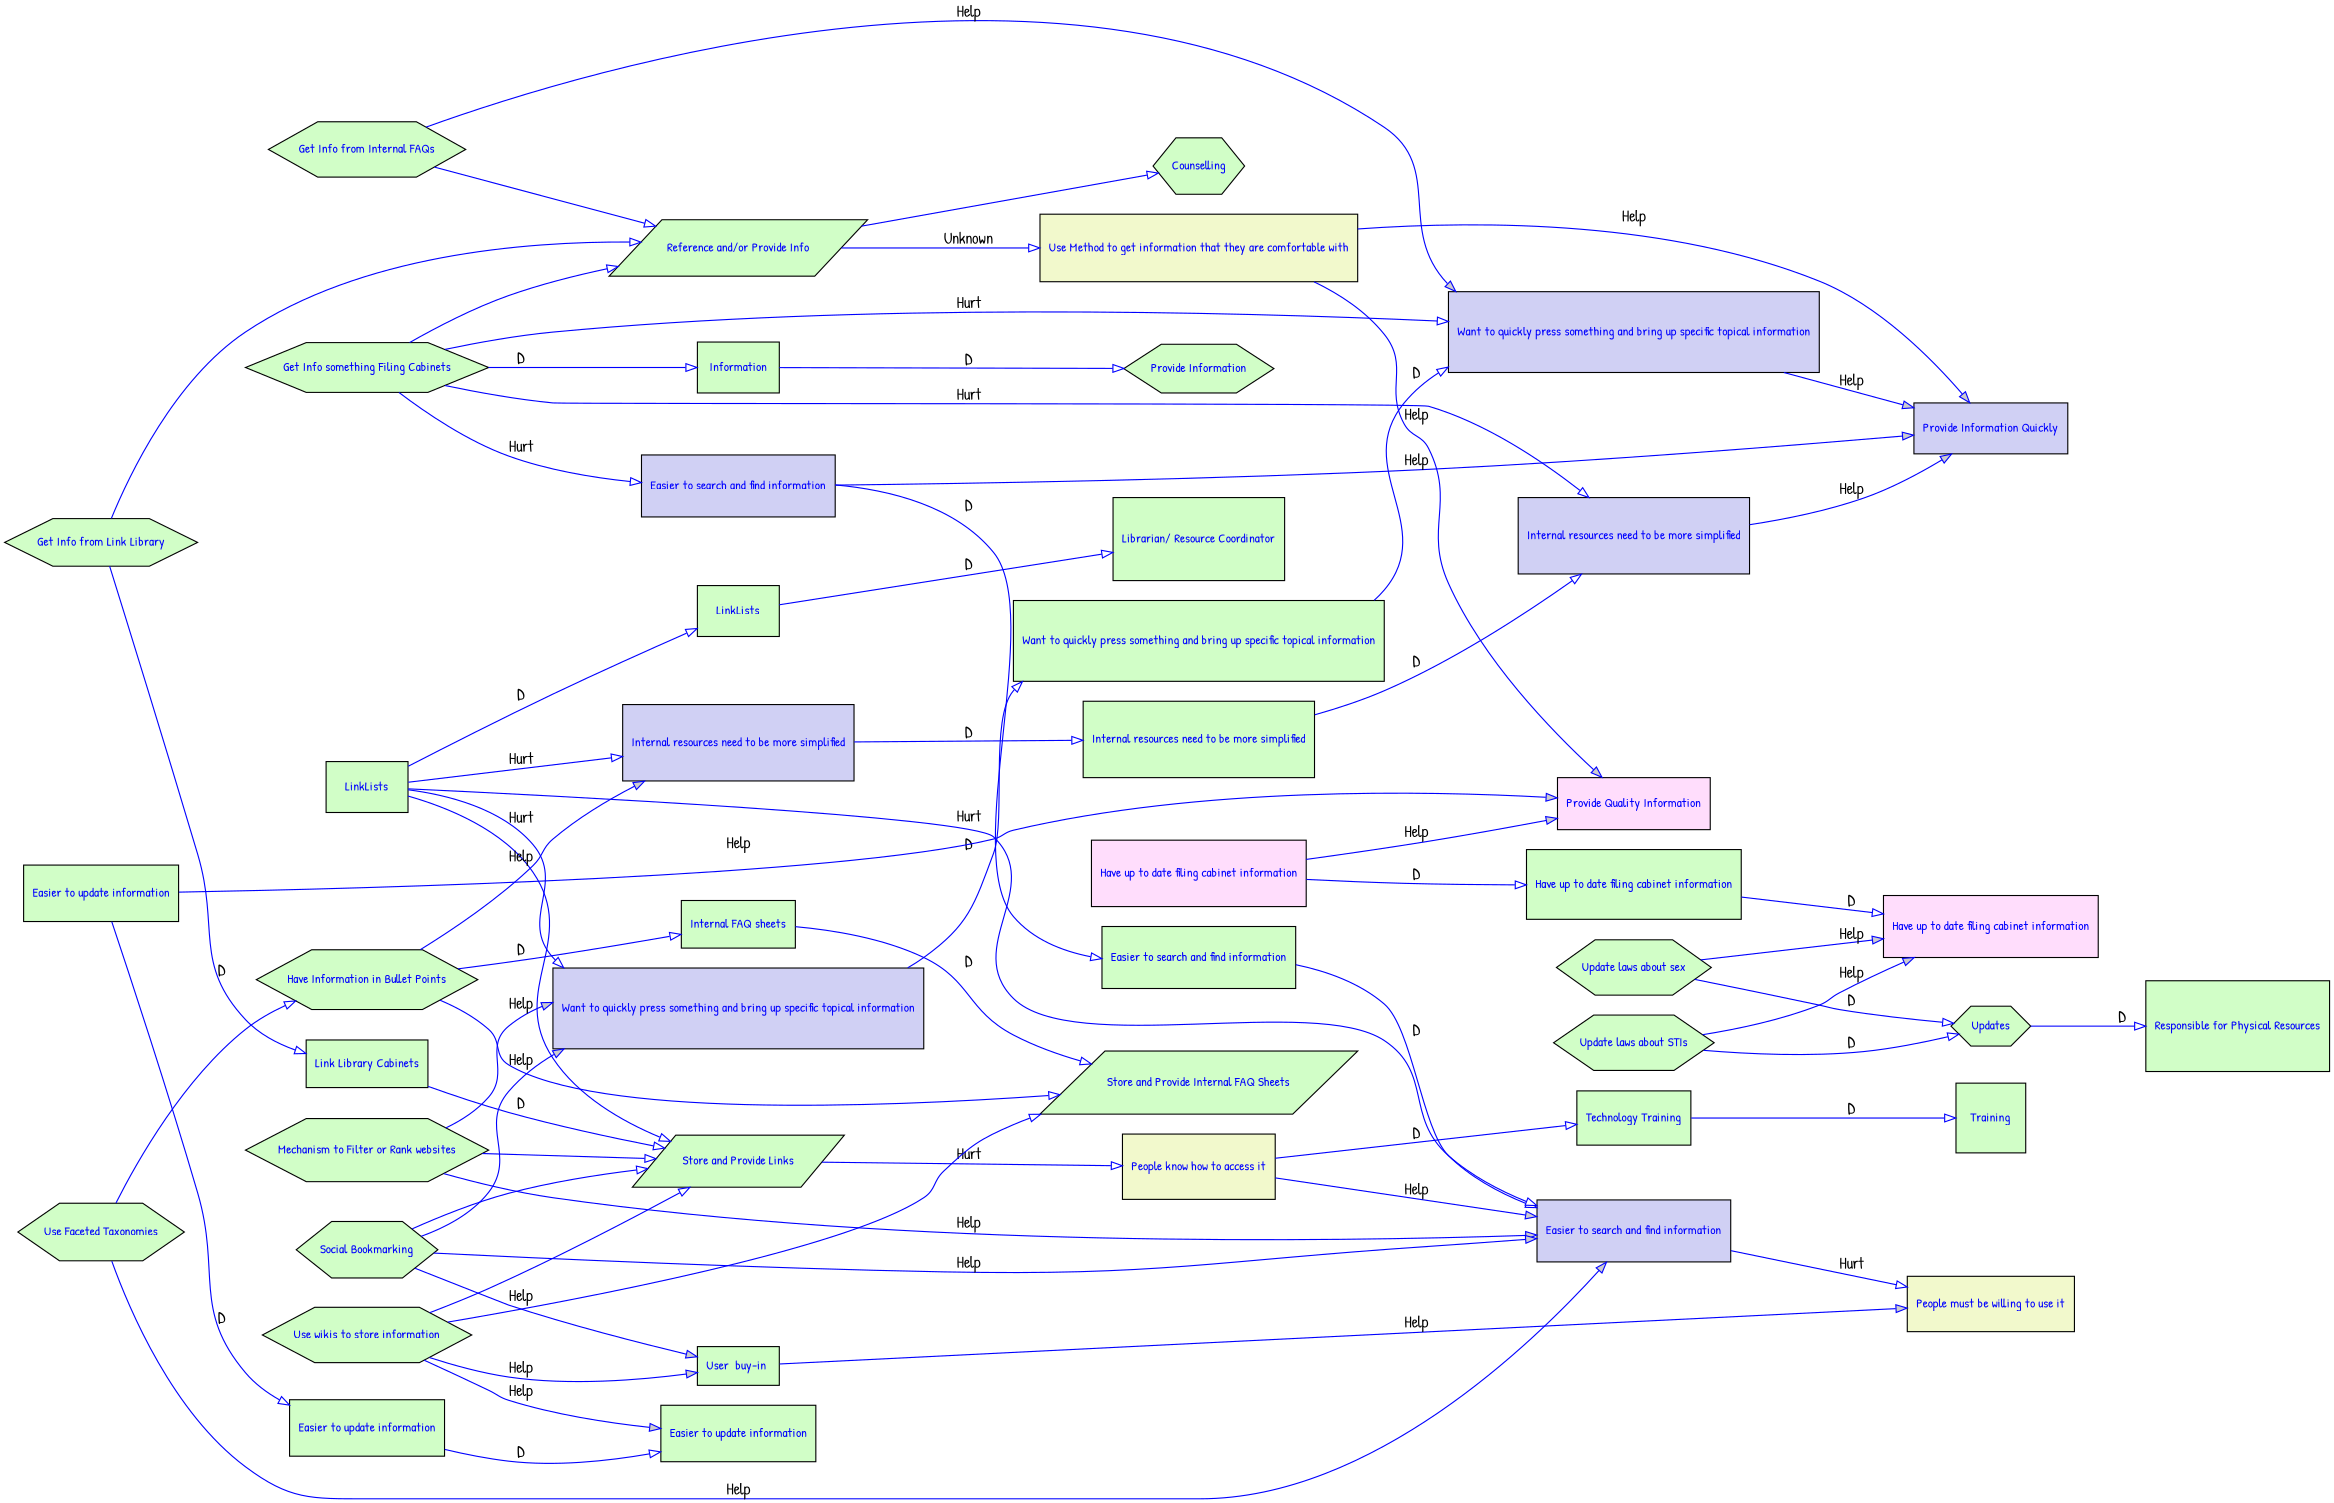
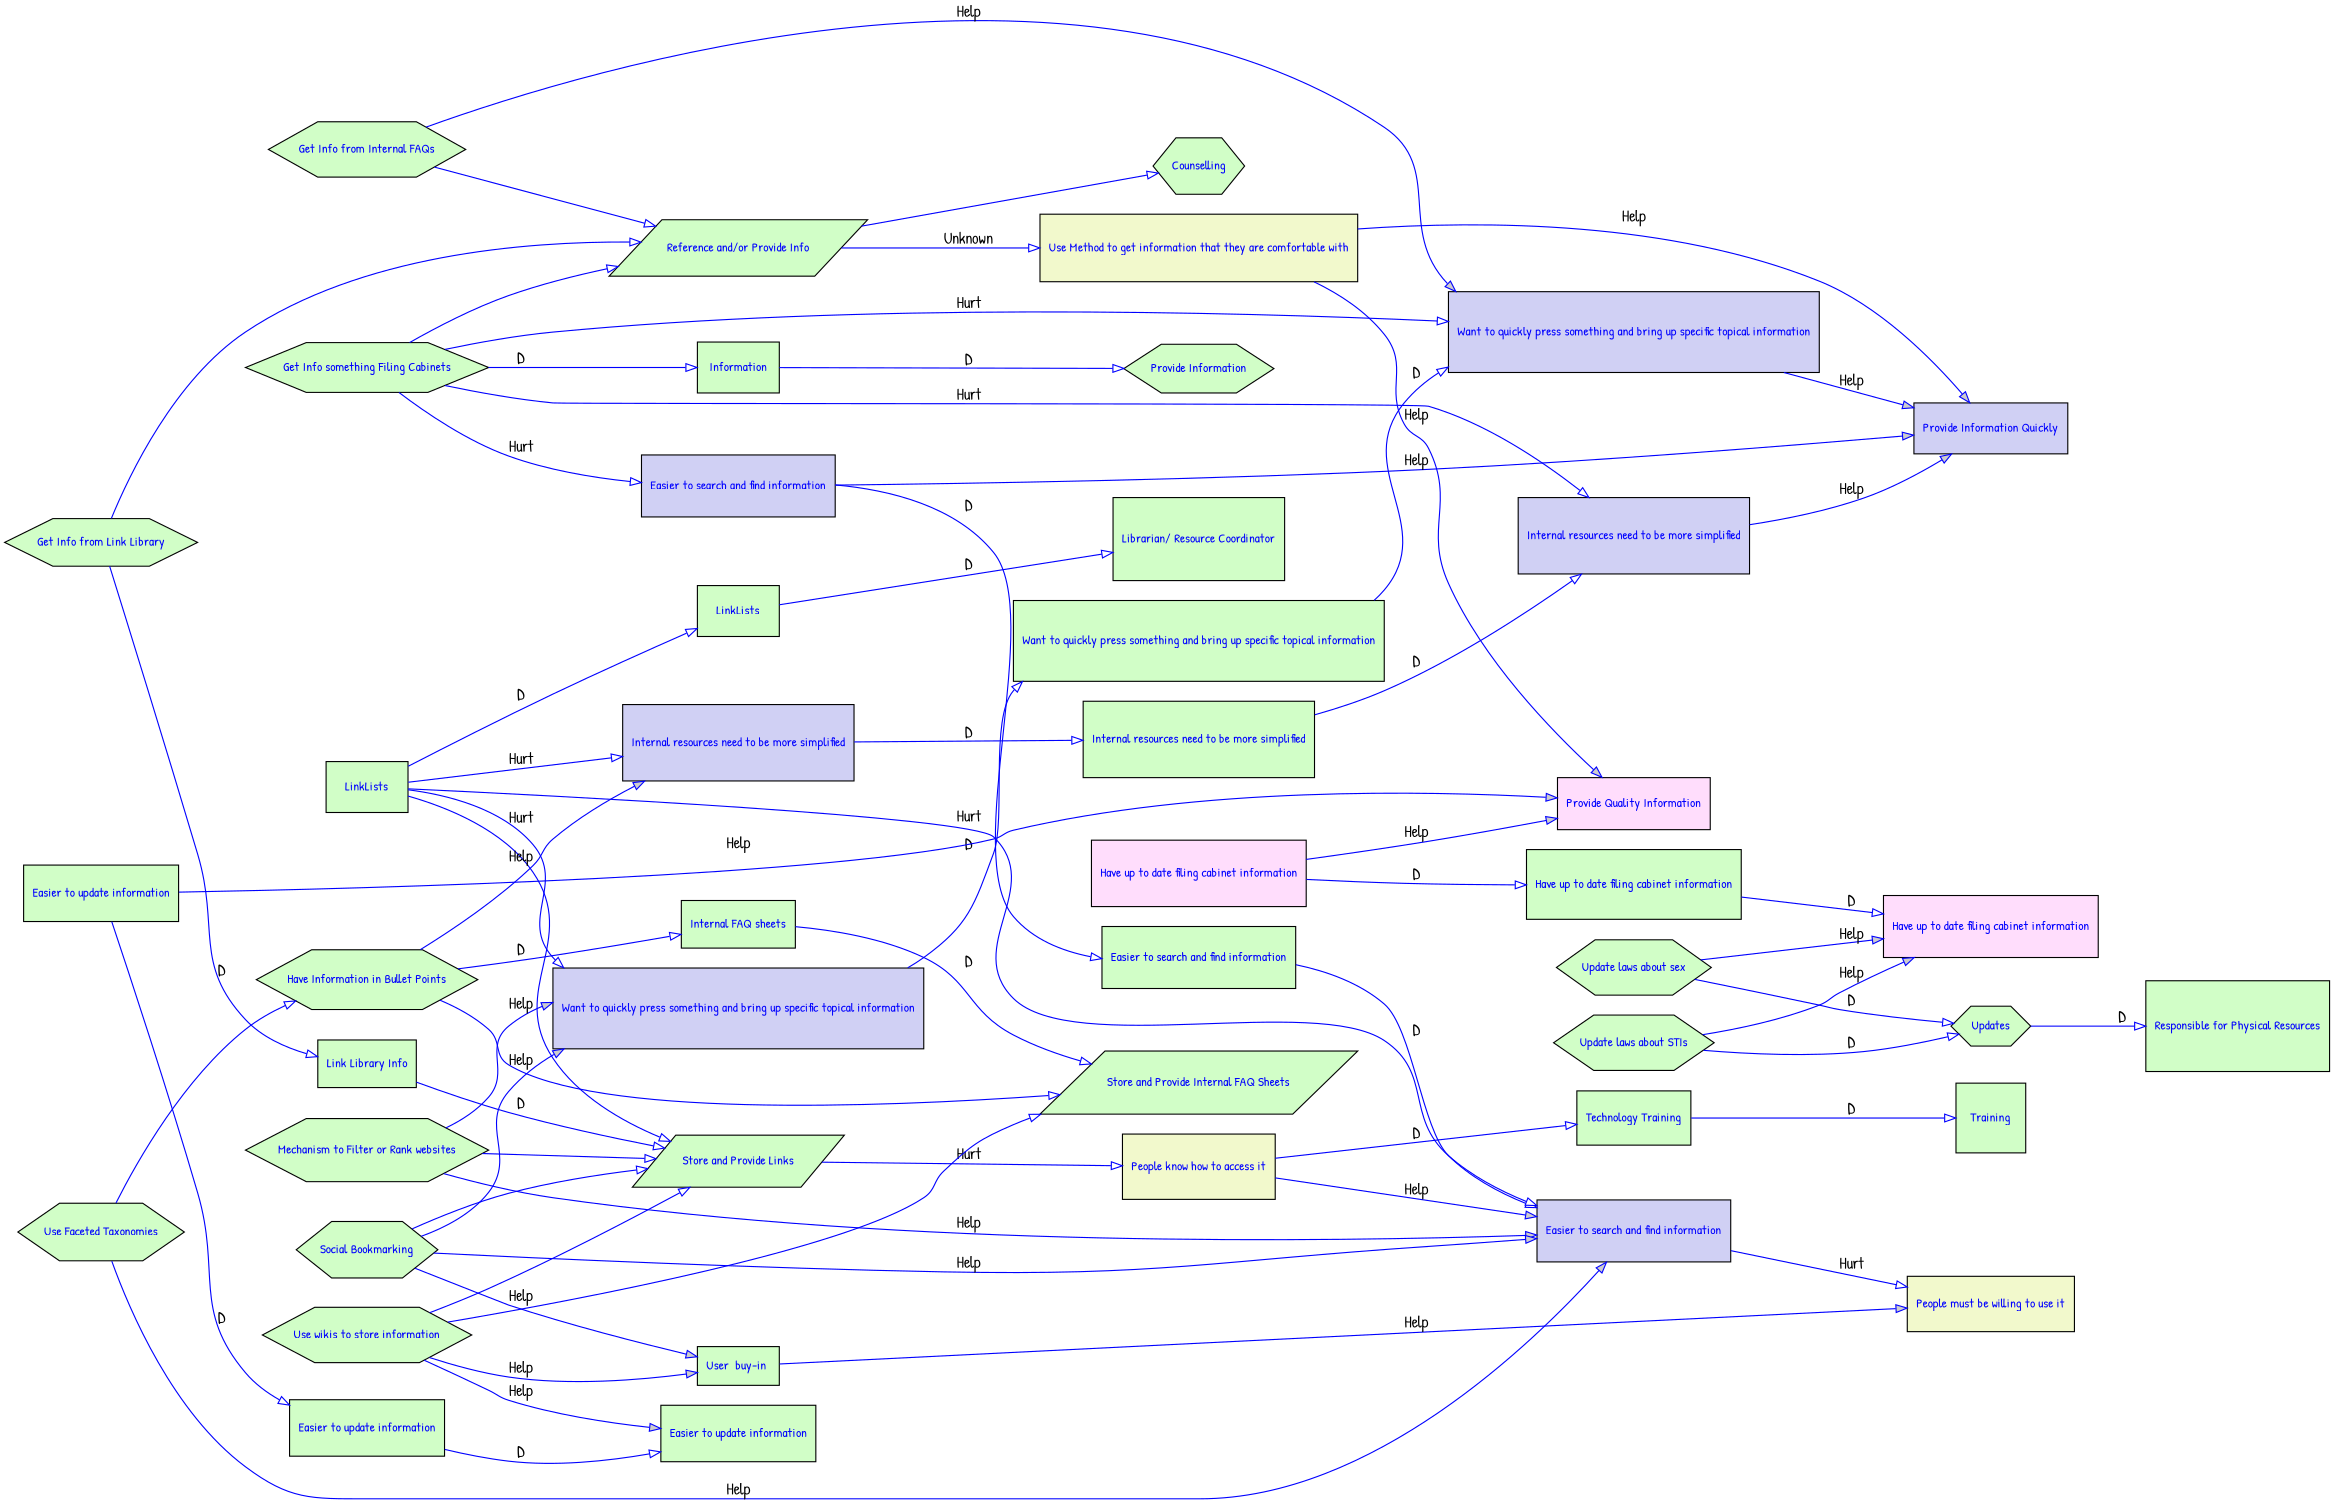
  digraph {
    fontname="Patrick Hand"
    rankdir=LR
    node [color="#000000" fillcolor="#D1FEC7" fontcolor="#0000FF" fontname="Patrick Hand" fontsize=12 shape=box style=filled]
    edge [color="#0000FF" fillcolor="#FFFFFF" fontname="Patrick Hand"]
    n1 [height=0.591397022637795 label="Internal FAQ sheets" width=0.946235236220472]
    n2 [height=0.795477488390876 label="Store and Provide Internal FAQ Sheets" shape=parallelogram width=1.29265091863517]
    n3 [height=0.712295578437312 label="Reference and/or Provide Info" shape=parallelogram width=1.15748031496063]
    n4 [fillcolor="#F2F9CC" height=0.852009541309434 label="Use Method to get information that they are comfortable with" width=1.41732283464567]
    n5 [height=0.701574803149606 label=Counselling shape=polygon sides=6 width=1.09621062992126]
    n6 [fillcolor="#D0D0F4" height=0.639007155982079 label="Provide Information Quickly" width=1.06299212598426]
    n7 [fillcolor="#FFDDFC" height=0.653207315003902 label="Provide Quality Information" width=1.08661417322835]
    n8 [height=0.592388451443569 label="Get Info from Link Library" shape=polygon sides=6 width=0.925606955380577]
-   n9 [height=0.596318282480315 label="Link Library Cabinets" width=0.954109251968505]
+   n9 [height=0.596318282480315 label="Link Library Info" width=0.954109251968505]
    n10 [height=0.64778921865536 label="Store and Provide Links" shape=parallelogram width=1.05265748031496]
    n11 [fillcolor="#F2F9CC" height=0.814142450584572 label="People know how to access it" width=1.35433070866142]
    n12 [height=0.693175853018372 label="Get Info from Internal FAQs" shape=polygon sides=6 width=1.08308727034121]
    n13 [fillcolor="#D0D0F4" height=1.01767806323072 label="Want to quickly press something and bring up specific topical information" width=1.69291338582677]
    n14 [fillcolor="#D0D0F4" height=0.77464125005839 label="Easier to search and find information" width=1.28862023150452]
    n15 [height=0.679133858267715 label="Technology Training" width=1.08661417322834]
    n16 [height=0.881142442722071 label="Have up to date filing cabinet information" width=1.46578558583523]
    n17 [fillcolor="#FFDDFC" height=0.77464125005839 label="Have up to date filing cabinet information" width=1.28862023150452]
    n18 [height=0.690944881889764 label="Update laws about STIs" shape=polygon sides=6 width=1.07960137795276]
    n19 [height=0.5 label=Updates shape=polygon sides=6 width=0.78125]
    n20 [height=1.14173228346457 label="Responsible for Physical Resources" width=1.14173228346457]
    n21 [height=0.690944881889764 label="Update laws about sex" shape=polygon sides=6 width=1.07960137795276]
    n22 [height=0.625984251968505 label="Get Info something Filing Cabinets" shape=polygon sides=6 width=0.978100393700789]
    n23 [height=0.640609621062991 label=Information width=1.02497539370079]
    n24 [fillcolor="#D0D0F4" height=0.957693679072455 label="Internal resources need to be more simplified" width=1.59312901339005]
    n25 [fillcolor="#D0D0F4" height=0.77464125005839 label="Easier to search and find information" width=1.28862023150452]
    n26 [height=0.604724409448819 label="Provide Information" shape=polygon sides=6 width=0.94488188976378]
    n27 [height=0.77464125005839 label="Easier to search and find information" width=1.28862023150452]
    n28 [height=0.640609621062991 label=LinkLists width=1.02497539370079]
    n29 [fillcolor="#D0D0F4" height=0.957693679072455 label="Internal resources need to be more simplified" width=1.59312901339005]
    n30 [fillcolor="#D0D0F4" height=1.01767806323072 label="Want to quickly press something and bring up specific topical information" width=1.69291338582677]
    n31 [height=0.640609621062991 label=LinkLists width=1.02497539370079]
    n32 [height=0.957693679072455 label="Internal resources need to be more simplified" width=1.59312901339005]
    n33 [height=1.01767806323072 label="Want to quickly press something and bring up specific topical information" width=1.69291338582677]
    n34 [fillcolor="#F2F9CC" height=0.693810789315274 label="People must be willing to use it" width=1.1541582892473]
    n35 [height=1.04073490813648 label="Librarian/ Resource Coordinator" width=1.04073490813648]
    n36 [fillcolor="#FFDDFC" height=0.837390174980383 label="Have up to date filing cabinet information" width=1.39300343360425]
    n37 [height=0.745826771653545 label="Have Information in Bullet Points" shape=polygon sides=6 width=1.16535433070866]
    n38 [height=0.875 label=Training width=0.875]
    n39 [height=0.787244094488189 label="Mechanism to Filter or Rank websites" shape=polygon sides=6 width=1.23006889763779]
    n40 [height=0.716692913385827 label="Use Faceted Taxonomies" shape=polygon sides=6 width=1.11983267716535]
    n41 [height=0.696535433070866 label="Use wikis to store information" shape=polygon sides=6 width=1.08833661417323]
    n42 [height=0.705274564750589 label="Easier to update information" width=1.17322834645669]
    n43 [height=0.490638069621911 label="User  buy-in " width=0.816179286622626]
    n44 [height=0.705274564750589 label="Easier to update information" width=1.17322834645669]
    n45 [height=0.705274564750589 label="Easier to update information" width=1.17322834645669]
    n46 [height=0.709133858267716 label="Social Bookmarking" shape=polygon sides=6 width=1.10802165354331]
    n1 -> n2 [label=D]
    n3 -> n4 [label=Unknown]
    n3 -> n5
    n4 -> n6 [fillcolor="#CDCDCD" label=Help]
    n4 -> n7 [fillcolor="#CDCDCD" label=Help]
    n8 -> n3
    n8 -> n9 [label=D]
    n9 -> n10 [label=D]
    n10 -> n11 [label=Hurt]
    n11 -> n14 [fillcolor="#CDCDCD" label=Help]
    n11 -> n15 [label=D]
    n12 -> n3
    n12 -> n13 [fillcolor="#CDCDCD" label=Help]
    n13 -> n6 [fillcolor="#CDCDCD" label=Help]
    n14 -> n34 [label=Hurt]
    n15 -> n38 [label=D]
    n16 -> n17 [label=D]
    n18 -> n17 [fillcolor="#CDCDCD" label=Help]
    n18 -> n19 [label=D]
    n19 -> n20 [label=D]
    n21 -> n17 [fillcolor="#CDCDCD" label=Help]
    n21 -> n19 [label=D]
    n22 -> n3
    n22 -> n13 [label=Hurt]
    n22 -> n23 [label=D]
    n22 -> n24 [label=Hurt]
    n22 -> n25 [label=Hurt]
    n23 -> n26 [label=D]
    n24 -> n6 [fillcolor="#CDCDCD" label=Help]
    n25 -> n6 [fillcolor="#CDCDCD" label=Help]
    n25 -> n27 [label=D]
    n27 -> n14 [label=D]
    n28 -> n10
    n28 -> n14 [label=Hurt]
    n28 -> n29 [label=Hurt]
    n28 -> n30 [label=Hurt]
    n28 -> n31 [label=D]
    n29 -> n32 [label=D]
    n30 -> n33 [label=D]
    n31 -> n35 [label=D]
    n32 -> n24 [label=D]
    n33 -> n13 [label=D]
    n36 -> n7 [fillcolor="#CDCDCD" label=Help]
    n36 -> n16 [label=D]
    n37 -> n1 [label=D]
    n37 -> n2
    n37 -> n29 [fillcolor="#CDCDCD" label=Help]
    n39 -> n10
    n39 -> n14 [fillcolor="#CDCDCD" label=Help]
    n39 -> n30 [fillcolor="#CDCDCD" label=Help]
    n40 -> n14 [fillcolor="#CDCDCD" label=Help]
    n40 -> n37
    n41 -> n2
    n41 -> n10
    n41 -> n42 [fillcolor="#CDCDCD" label=Help]
    n41 -> n43 [fillcolor="#CDCDCD" label=Help]
    n43 -> n34 [fillcolor="#CDCDCD" label=Help]
    n44 -> n7 [fillcolor="#CDCDCD" label=Help]
    n44 -> n45 [label=D]
    n45 -> n42 [label=D]
    n46 -> n10
    n46 -> n14 [fillcolor="#CDCDCD" label=Help]
    n46 -> n30 [fillcolor="#CDCDCD" label=Help]
    n46 -> n43 [fillcolor="#CDCDCD" label=Help]
  }
